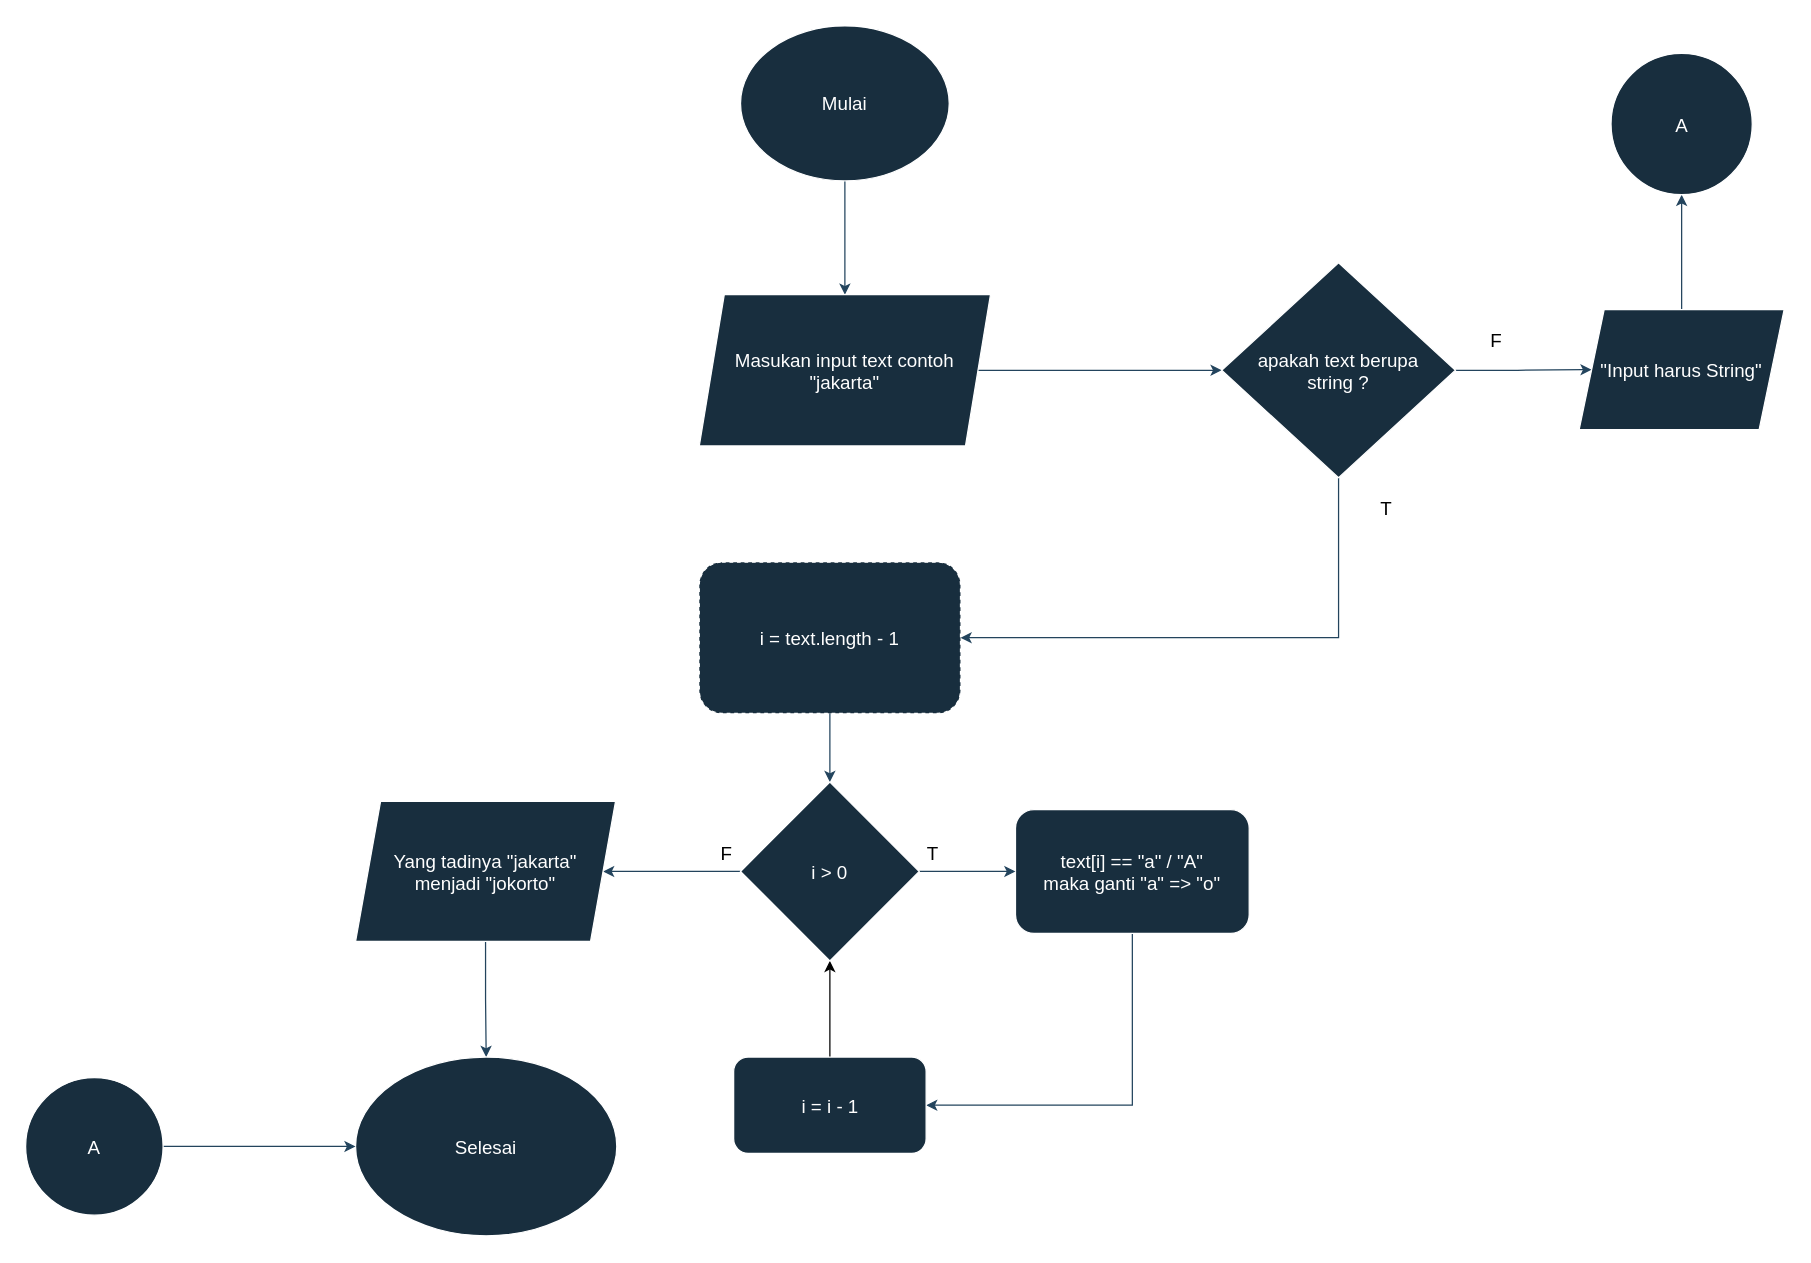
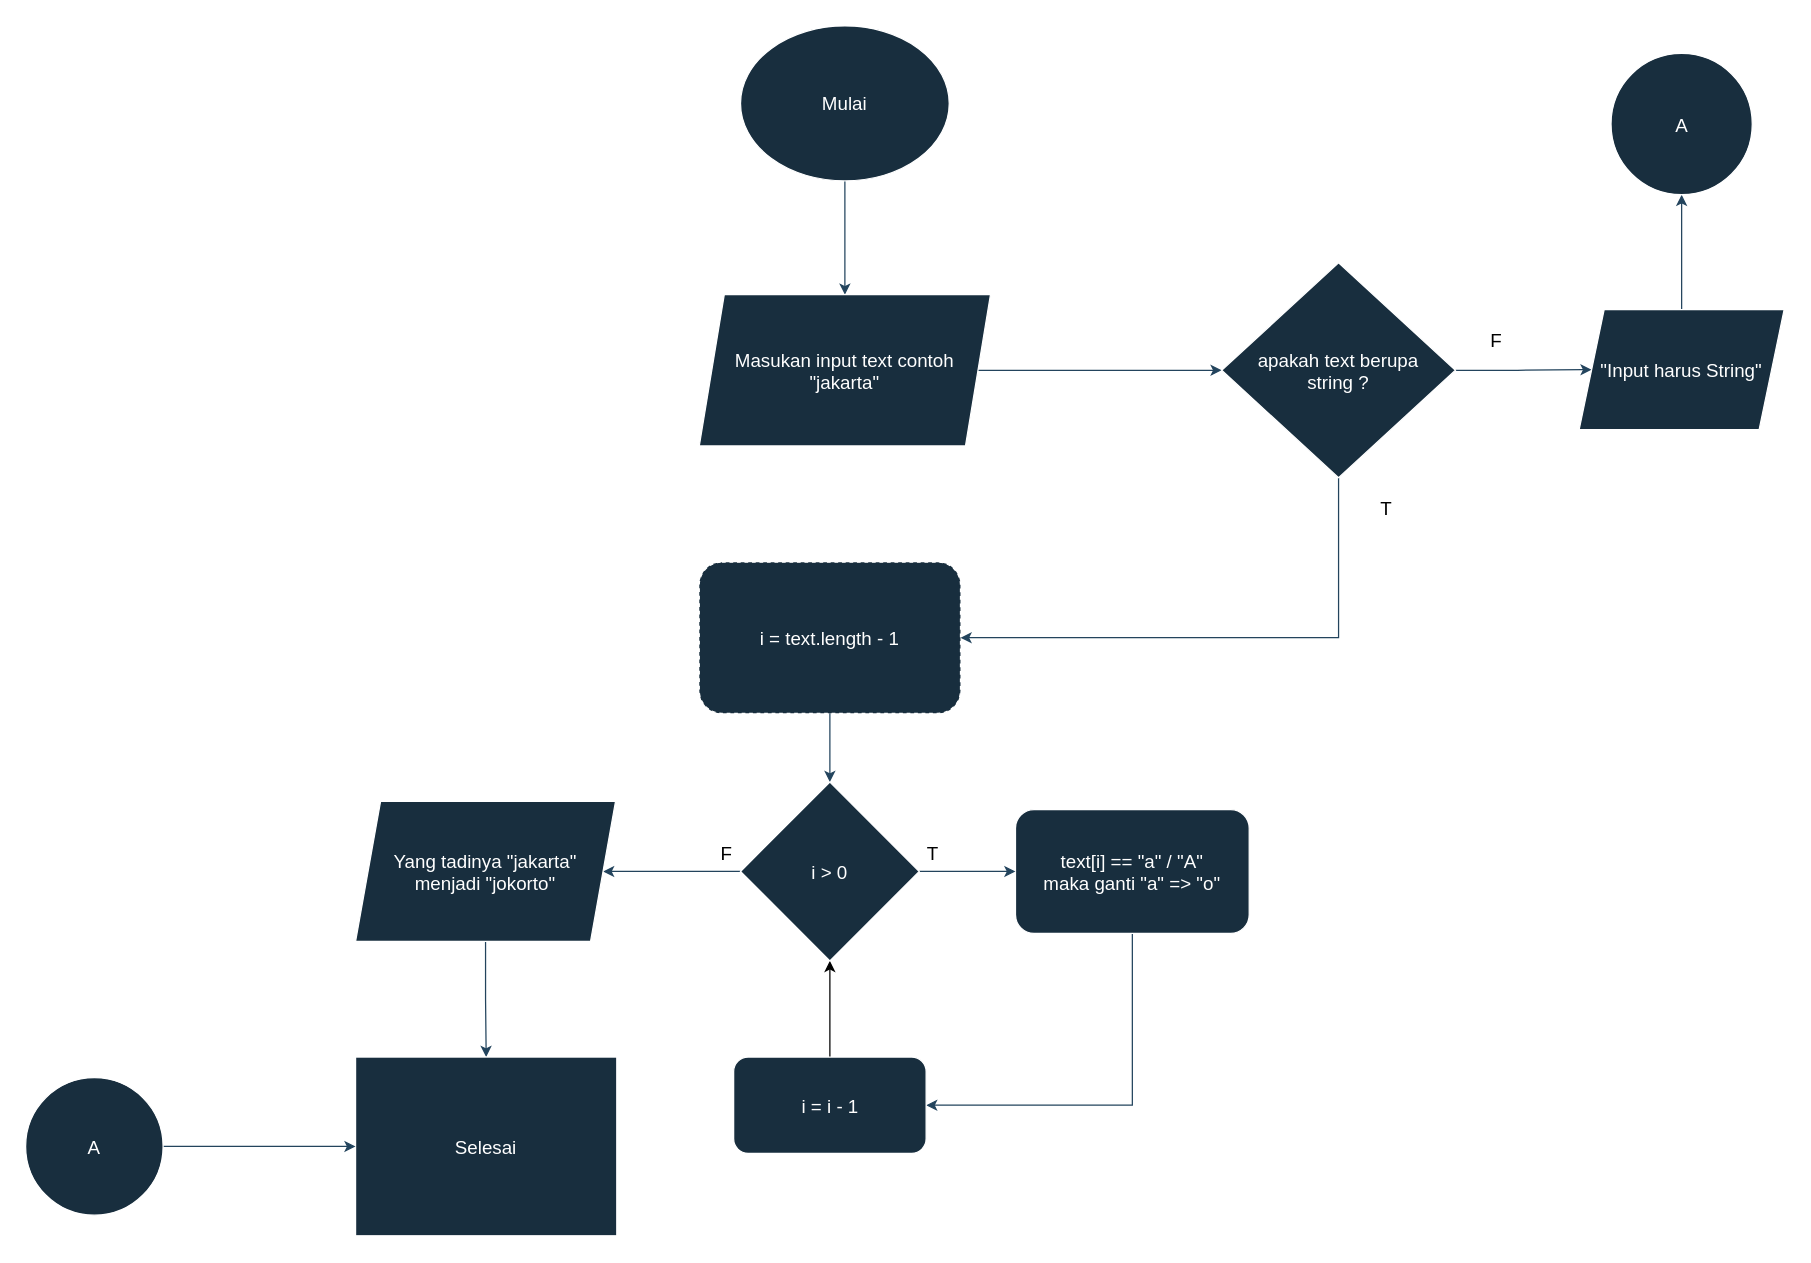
  <mxCell id="0" />
  <mxCell id="1" parent="0" />
  <mxCell id="2" style="edgeStyle=orthogonalEdgeStyle;rounded=0;orthogonalLoop=1;jettySize=auto;html=1;exitX=0.5;exitY=1;exitDx=0;exitDy=0;strokeColor=#23445D;fontSize=15;" parent="1" source="3" target="5" edge="1"><mxGeometry relative="1" as="geometry" /></mxCell>
  <mxCell id="3" value="&lt;font style=&quot;font-size: 15px;&quot;&gt;Mulai&lt;/font&gt;" style="ellipse;whiteSpace=wrap;html=1;strokeColor=#FFFFFF;fontColor=#FFFFFF;fillColor=#182E3E;" parent="1" vertex="1"><mxGeometry x="592" y="20" width="167" height="124" as="geometry" /></mxCell>
  <mxCell id="4" style="edgeStyle=orthogonalEdgeStyle;rounded=0;orthogonalLoop=1;jettySize=auto;html=1;exitX=1;exitY=0.5;exitDx=0;exitDy=0;entryX=0;entryY=0.5;entryDx=0;entryDy=0;strokeColor=#23445D;fontSize=15;" parent="1" source="5" target="8" edge="1"><mxGeometry relative="1" as="geometry" /></mxCell>
  <mxCell id="5" value="Masukan input text contoh &quot;jakarta&quot;" style="shape=parallelogram;perimeter=parallelogramPerimeter;whiteSpace=wrap;html=1;fixedSize=1;strokeColor=#FFFFFF;fontSize=15;fontColor=#FFFFFF;fillColor=#182E3E;" parent="1" vertex="1"><mxGeometry x="559" y="235" width="233" height="121" as="geometry" /></mxCell>
  <mxCell id="6" style="edgeStyle=orthogonalEdgeStyle;rounded=0;orthogonalLoop=1;jettySize=auto;html=1;exitX=1;exitY=0.5;exitDx=0;exitDy=0;entryX=0;entryY=0.5;entryDx=0;entryDy=0;strokeColor=#23445D;fontSize=15;" parent="1" source="8" target="10" edge="1"><mxGeometry relative="1" as="geometry" /></mxCell>
  <mxCell id="7" style="edgeStyle=orthogonalEdgeStyle;rounded=0;orthogonalLoop=1;jettySize=auto;html=1;exitX=0.5;exitY=1;exitDx=0;exitDy=0;entryX=1;entryY=0.5;entryDx=0;entryDy=0;strokeColor=#23445D;fontSize=15;fontColor=#000000;" parent="1" source="8" target="14" edge="1"><mxGeometry relative="1" as="geometry" /></mxCell>
  <mxCell id="8" value="apakah text berupa&lt;br&gt;string ?" style="rhombus;whiteSpace=wrap;html=1;strokeColor=#FFFFFF;fontSize=15;fontColor=#FFFFFF;fillColor=#182E3E;" parent="1" vertex="1"><mxGeometry x="977" y="209.5" width="187" height="172" as="geometry" /></mxCell>
  <mxCell id="9" style="edgeStyle=orthogonalEdgeStyle;rounded=0;orthogonalLoop=1;jettySize=auto;html=1;entryX=0.5;entryY=1;entryDx=0;entryDy=0;strokeColor=#23445D;fontSize=15;" parent="1" source="10" target="11" edge="1"><mxGeometry relative="1" as="geometry" /></mxCell>
  <mxCell id="10" value="&quot;Input harus String&quot;" style="shape=parallelogram;perimeter=parallelogramPerimeter;whiteSpace=wrap;html=1;fixedSize=1;strokeColor=#FFFFFF;fontSize=15;fontColor=#FFFFFF;fillColor=#182E3E;" parent="1" vertex="1"><mxGeometry x="1263" y="247" width="164" height="96" as="geometry" /></mxCell>
  <mxCell id="11" value="A" style="ellipse;whiteSpace=wrap;html=1;aspect=fixed;strokeColor=#FFFFFF;fontSize=15;fontColor=#FFFFFF;fillColor=#182E3E;" parent="1" vertex="1"><mxGeometry x="1288.5" y="42" width="113" height="113" as="geometry" /></mxCell>
  <mxCell id="12" value="F" style="text;strokeColor=none;align=center;fillColor=none;html=1;verticalAlign=middle;whiteSpace=wrap;rounded=0;fontSize=15;fontColor=#000000;" parent="1" vertex="1"><mxGeometry x="1164" y="247" width="66" height="48" as="geometry" /></mxCell>
  <mxCell id="13" style="edgeStyle=orthogonalEdgeStyle;rounded=0;orthogonalLoop=1;jettySize=auto;html=1;exitX=0.5;exitY=1;exitDx=0;exitDy=0;strokeColor=#23445D;fontSize=15;fontColor=#FFFFFF;" parent="1" source="14" target="22" edge="1"><mxGeometry relative="1" as="geometry" /></mxCell>
  <mxCell id="14" value="&lt;font color=&quot;#ffffff&quot;&gt;i = text.length - 1&lt;br&gt;&lt;/font&gt;" style="rounded=1;whiteSpace=wrap;html=1;strokeColor=#FFFFFF;fontSize=15;fontColor=#000000;fillColor=#182E3E;dashed=1;" parent="1" vertex="1"><mxGeometry x="559" y="449" width="209" height="121" as="geometry" /></mxCell>
  <mxCell id="15" value="T" style="text;strokeColor=none;align=center;fillColor=none;html=1;verticalAlign=middle;whiteSpace=wrap;rounded=0;fontSize=15;fontColor=#000000;" parent="1" vertex="1"><mxGeometry x="1076" y="381.5" width="66" height="48" as="geometry" /></mxCell>
  <mxCell id="16" style="edgeStyle=orthogonalEdgeStyle;rounded=0;orthogonalLoop=1;jettySize=auto;html=1;exitX=0.5;exitY=1;exitDx=0;exitDy=0;entryX=1;entryY=0.5;entryDx=0;entryDy=0;strokeColor=#23445D;fontSize=15;fontColor=#FFFFFF;" parent="1" source="17" target="19" edge="1"><mxGeometry relative="1" as="geometry" /></mxCell>
  <mxCell id="17" value="text[i] == &quot;a&quot; / &quot;A&quot;&lt;br&gt;maka ganti &quot;a&quot; =&amp;gt; &quot;o&quot;" style="rounded=1;whiteSpace=wrap;html=1;strokeColor=#FFFFFF;fontSize=15;fontColor=#FFFFFF;fillColor=#182E3E;" parent="1" vertex="1"><mxGeometry x="812" y="647" width="187" height="99" as="geometry" /></mxCell>
  <mxCell id="18" style="edgeStyle=orthogonalEdgeStyle;rounded=0;orthogonalLoop=1;jettySize=auto;html=1;exitX=0.5;exitY=0;exitDx=0;exitDy=0;entryX=0.5;entryY=1;entryDx=0;entryDy=0;" edge="1" parent="1" source="19" target="22"><mxGeometry relative="1" as="geometry" /></mxCell>
  <mxCell id="19" value="i = i - 1" style="rounded=1;whiteSpace=wrap;html=1;strokeColor=#FFFFFF;fontSize=15;fontColor=#FFFFFF;fillColor=#182E3E;" parent="1" vertex="1"><mxGeometry x="586.5" y="845" width="154" height="77" as="geometry" /></mxCell>
  <mxCell id="20" style="edgeStyle=orthogonalEdgeStyle;rounded=0;orthogonalLoop=1;jettySize=auto;html=1;exitX=1;exitY=0.5;exitDx=0;exitDy=0;entryX=0;entryY=0.5;entryDx=0;entryDy=0;strokeColor=#23445D;fontSize=15;fontColor=#FFFFFF;" parent="1" source="22" target="17" edge="1"><mxGeometry relative="1" as="geometry" /></mxCell>
  <mxCell id="21" style="edgeStyle=orthogonalEdgeStyle;rounded=0;orthogonalLoop=1;jettySize=auto;html=1;exitX=0;exitY=0.5;exitDx=0;exitDy=0;entryX=1;entryY=0.5;entryDx=0;entryDy=0;strokeColor=#23445D;fontSize=15;fontColor=#FFFFFF;" parent="1" source="22" target="24" edge="1"><mxGeometry relative="1" as="geometry" /></mxCell>
  <mxCell id="22" value="i &amp;gt; 0" style="rhombus;whiteSpace=wrap;html=1;strokeColor=#FFFFFF;fontSize=15;fontColor=#FFFFFF;fillColor=#182E3E;" parent="1" vertex="1"><mxGeometry x="592" y="625" width="143" height="143" as="geometry" /></mxCell>
  <mxCell id="23" style="edgeStyle=orthogonalEdgeStyle;rounded=0;orthogonalLoop=1;jettySize=auto;html=1;entryX=0.5;entryY=0;entryDx=0;entryDy=0;strokeColor=#23445D;fontSize=15;fontColor=#FFFFFF;" parent="1" source="24" target="25" edge="1"><mxGeometry relative="1" as="geometry" /></mxCell>
  <mxCell id="24" value="Yang tadinya &quot;jakarta&quot;&lt;br&gt;menjadi &quot;jokorto&quot;" style="shape=parallelogram;perimeter=parallelogramPerimeter;whiteSpace=wrap;html=1;fixedSize=1;strokeColor=#FFFFFF;fontSize=15;fontColor=#FFFFFF;fillColor=#182E3E;" parent="1" vertex="1"><mxGeometry x="284" y="640.5" width="208" height="112" as="geometry" /></mxCell>
- <mxCell id="25" value="Selesai" style="ellipse;whiteSpace=wrap;html=1;strokeColor=#FFFFFF;fontSize=15;fontColor=#FFFFFF;fillColor=#182E3E;" parent="1" vertex="1"><mxGeometry x="284" y="845" width="209" height="143" as="geometry" /></mxCell>
+ <mxCell id="25" value="Selesai" style="whiteSpace=wrap;html=1;strokeColor=#FFFFFF;fontSize=15;fontColor=#FFFFFF;fillColor=#182E3E;rounded=0;" parent="1" vertex="1"><mxGeometry x="284" y="845" width="209" height="143" as="geometry" /></mxCell>
  <mxCell id="26" style="edgeStyle=orthogonalEdgeStyle;rounded=0;orthogonalLoop=1;jettySize=auto;html=1;exitX=1;exitY=0.5;exitDx=0;exitDy=0;strokeColor=#23445D;fontSize=15;fontColor=#FFFFFF;" parent="1" source="27" target="25" edge="1"><mxGeometry relative="1" as="geometry" /></mxCell>
  <mxCell id="27" value="A" style="ellipse;whiteSpace=wrap;html=1;aspect=fixed;strokeColor=#FFFFFF;fontSize=15;fontColor=#FFFFFF;fillColor=#182E3E;" parent="1" vertex="1"><mxGeometry x="20" y="861.5" width="110" height="110" as="geometry" /></mxCell>
  <mxCell id="28" value="T" style="text;strokeColor=none;align=center;fillColor=none;html=1;verticalAlign=middle;whiteSpace=wrap;rounded=0;fontSize=15;fontColor=#000000;" vertex="1" parent="1"><mxGeometry x="713" y="658" width="66" height="48" as="geometry" /></mxCell>
  <mxCell id="29" value="F" style="text;strokeColor=none;align=center;fillColor=none;html=1;verticalAlign=middle;whiteSpace=wrap;rounded=0;fontSize=15;fontColor=#000000;" vertex="1" parent="1"><mxGeometry x="548" y="658" width="66" height="48" as="geometry" /></mxCell>
